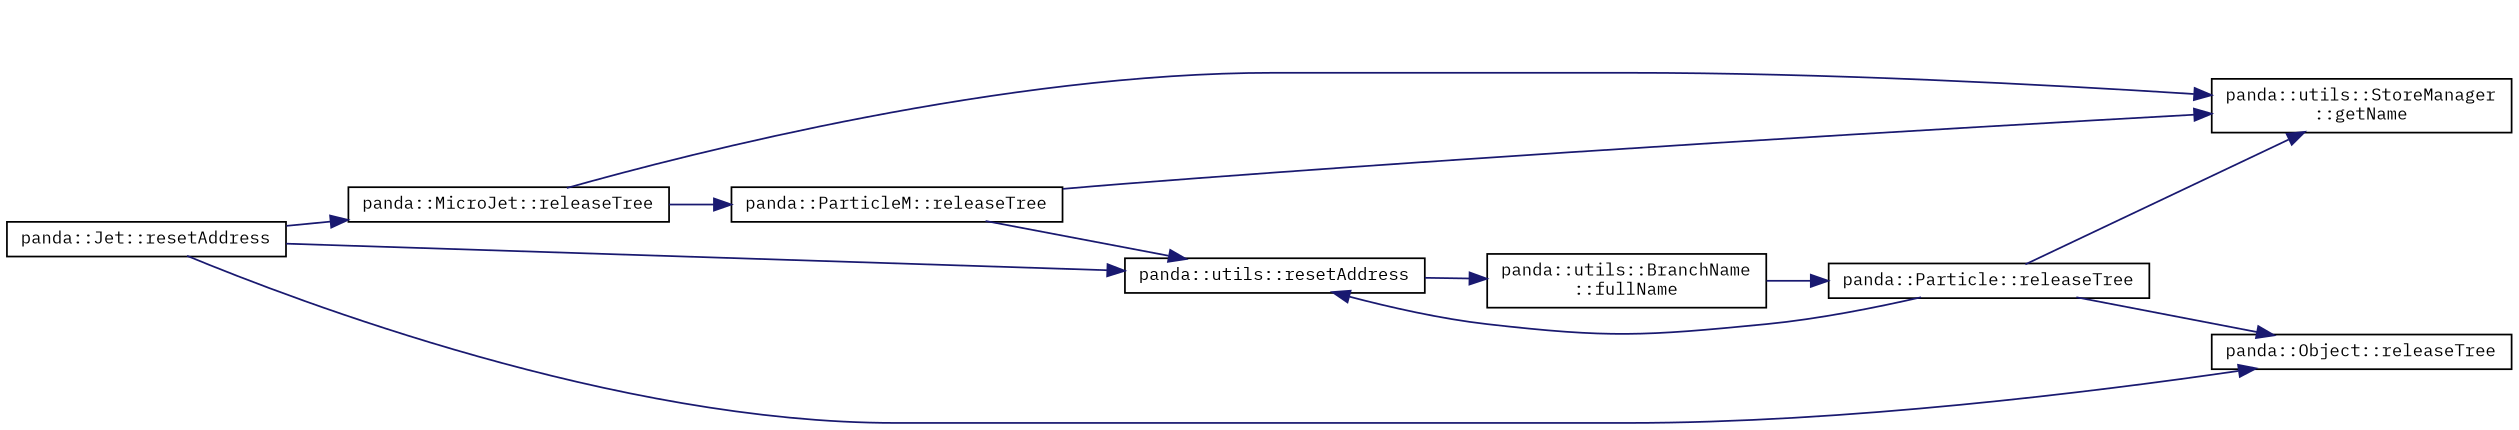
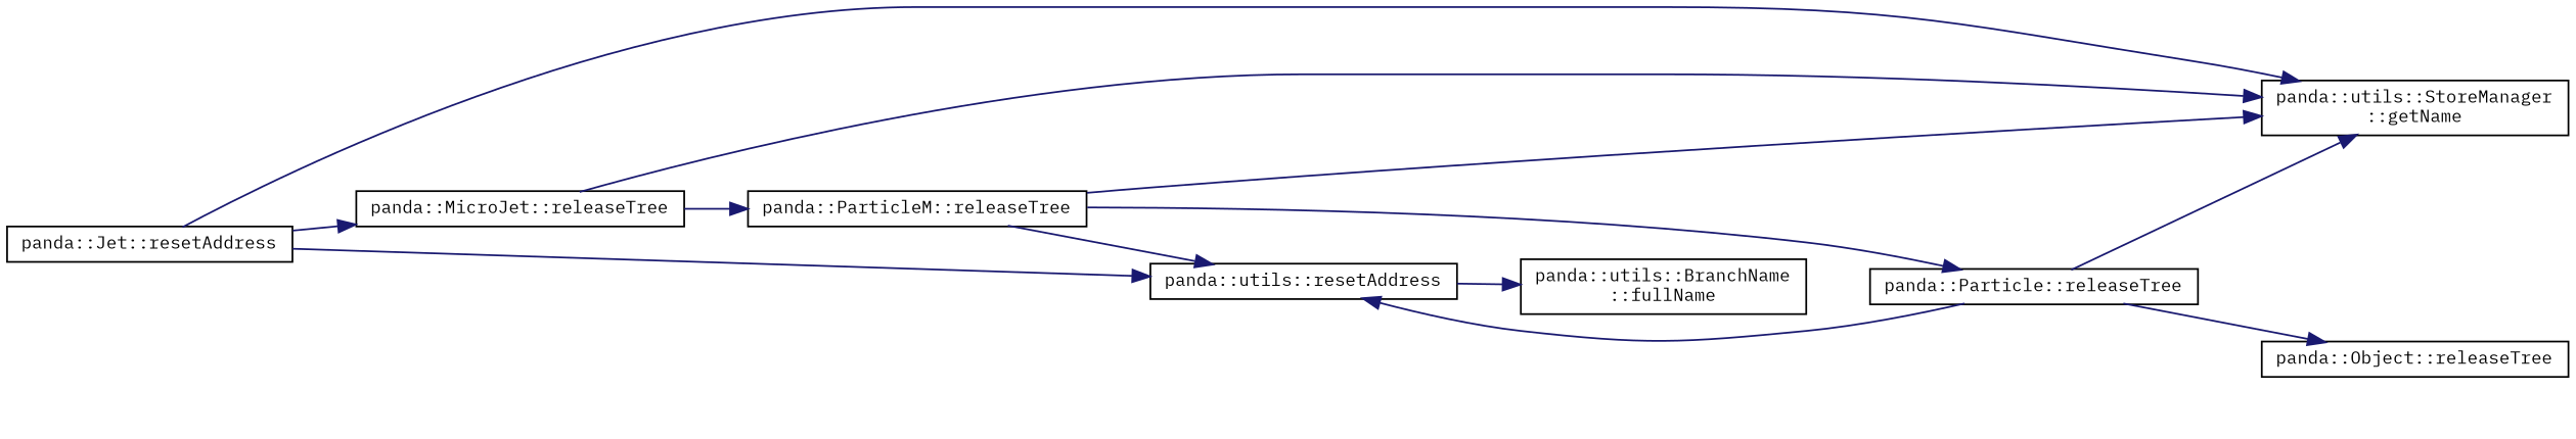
  digraph {
    fontname="IBM Plex Mono"
    rankdir=LR
    node [color=black fillcolor=white fontname="IBM Plex Mono" fontsize=10 shape=record style=filled]
    edge [color=midnightblue fontname="IBM Plex Mono" fontsize=10 labelfontname=Helvetica labelfontsize=10 style=solid]
    n1 [height=0.2 label="panda::Jet::resetAddress" width=0.4]
    n2 [height=0.2 label="panda::utils::StoreManager\l::getName" width=0.4]
    n3 [height=0.2 label="panda::utils::resetAddress" width=0.4]
    n4 [height=0.2 label="panda::MicroJet::releaseTree" width=0.4]
    n5 [height=0.2 label="panda::utils::BranchName\l::fullName" width=0.4]
    n6 [height=0.2 label="panda::ParticleM::releaseTree" width=0.4]
    n7 [height=0.2 label="panda::Particle::releaseTree" width=0.4]
    n8 [height=0.2 label="panda::Object::releaseTree" width=0.4]
-   n1 -> n8
+   n1 -> n2
    n1 -> n3
    n1 -> n4
    n3 -> n5
    n4 -> n2
    n4 -> n6
    n6 -> n2
    n6 -> n3
-   n5 -> n7
+   n6 -> n7
    n7 -> n2
    n7 -> n3
    n7 -> n8
  }
